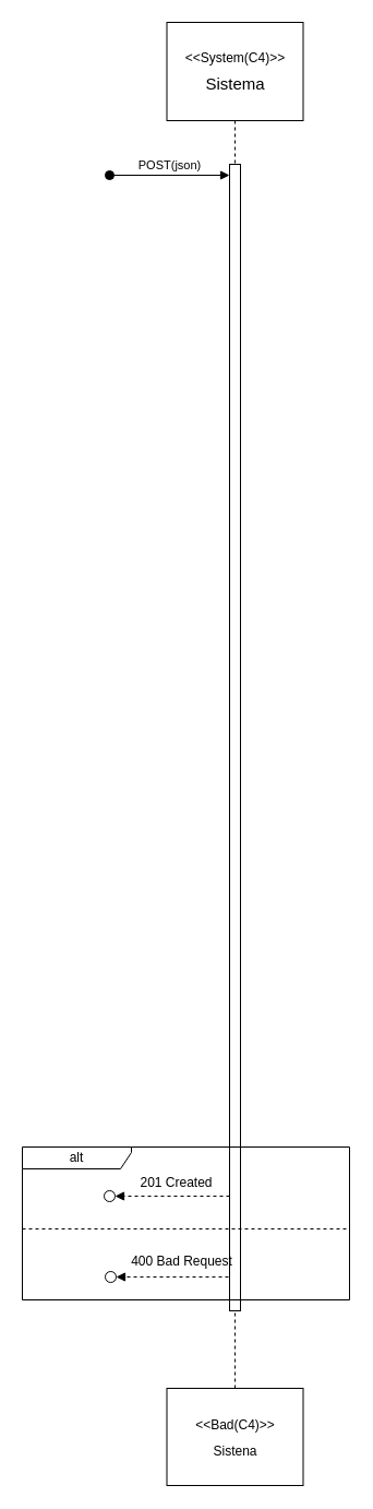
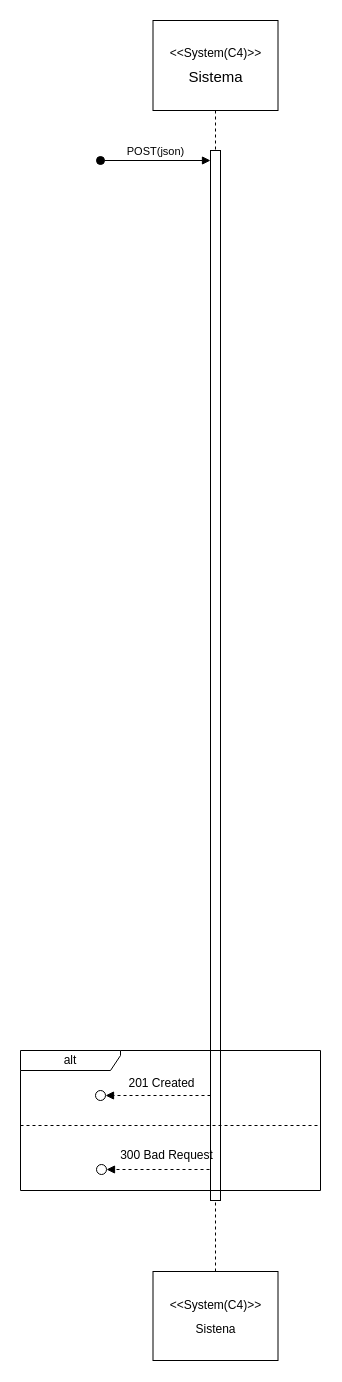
  <mxCell id="0" />
  <mxCell id="1" parent="0" />
  <mxCell id="2" value="&lt;p style=&quot;line-height: 100%;&quot;&gt;&amp;lt;&amp;lt;System(C4)&amp;gt;&amp;gt;&lt;/p&gt;&lt;p style=&quot;line-height: 100%;&quot;&gt;&lt;span style=&quot;font-size: 15px;&quot;&gt;Sistema&lt;/span&gt;&lt;/p&gt;" style="shape=umlLifeline;perimeter=lifelinePerimeter;whiteSpace=wrap;html=1;container=1;dropTarget=0;collapsible=0;recursiveResize=0;outlineConnect=0;portConstraint=eastwest;newEdgeStyle={&quot;curved&quot;:0,&quot;rounded&quot;:0};size=90;" vertex="1" parent="1"><mxGeometry x="152.5" y="20" width="125" height="1280" as="geometry" /></mxCell>
  <mxCell id="3" value="" style="html=1;points=[[0,0,0,0,5],[0,1,0,0,-5],[1,0,0,0,5],[1,1,0,0,-5]];perimeter=orthogonalPerimeter;outlineConnect=0;targetShapes=umlLifeline;portConstraint=eastwest;newEdgeStyle={&quot;curved&quot;:0,&quot;rounded&quot;:0};" vertex="1" parent="1"><mxGeometry x="210" y="150" width="10" height="1050" as="geometry" /></mxCell>
  <mxCell id="4" value="POST(json)" style="html=1;verticalAlign=bottom;startArrow=oval;startFill=1;endArrow=block;startSize=8;curved=0;rounded=0;" edge="1" parent="1"><mxGeometry x="-0.003" width="60" relative="1" as="geometry"><mxPoint x="100" y="160" as="sourcePoint" /><mxPoint x="210" y="160" as="targetPoint" /><mxPoint as="offset" /></mxGeometry></mxCell>
  <mxCell id="5" value="" style="ellipse;html=1;" vertex="1" parent="1"><mxGeometry x="95" y="1090" width="10" height="10" as="geometry" /></mxCell>
  <mxCell id="6" value="" style="html=1;verticalAlign=bottom;labelBackgroundColor=none;endArrow=block;endFill=1;dashed=1;rounded=0;entryX=1;entryY=0.5;entryDx=0;entryDy=0;" edge="1" parent="1" target="5"><mxGeometry width="160" relative="1" as="geometry"><mxPoint x="210" y="1095" as="sourcePoint" /><mxPoint x="478" y="1135" as="targetPoint" /></mxGeometry></mxCell>
  <mxCell id="7" value="201 Created" style="text;html=1;align=center;verticalAlign=middle;resizable=0;points=[];autosize=1;strokeColor=none;fillColor=none;" vertex="1" parent="1"><mxGeometry x="116" y="1068" width="90" height="30" as="geometry" /></mxCell>
- <mxCell id="8" value="&lt;p style=&quot;line-height: 100%;&quot;&gt;&amp;lt;&amp;lt;Bad(C4)&amp;gt;&amp;gt;&lt;/p&gt;&lt;p style=&quot;line-height: 100%;&quot;&gt;Sistena&lt;br&gt;&lt;/p&gt;" style="shape=umlLifeline;perimeter=lifelinePerimeter;whiteSpace=wrap;html=1;container=1;dropTarget=0;collapsible=0;recursiveResize=0;outlineConnect=0;portConstraint=eastwest;newEdgeStyle={&quot;curved&quot;:0,&quot;rounded&quot;:0};size=90;" vertex="1" parent="1"><mxGeometry x="152.5" y="1271" width="125" height="89" as="geometry" /></mxCell>
+ <mxCell id="8" value="&lt;p style=&quot;line-height: 100%;&quot;&gt;&amp;lt;&amp;lt;System(C4)&amp;gt;&amp;gt;&lt;/p&gt;&lt;p style=&quot;line-height: 100%;&quot;&gt;Sistena&lt;br&gt;&lt;/p&gt;" style="shape=umlLifeline;perimeter=lifelinePerimeter;whiteSpace=wrap;html=1;container=1;dropTarget=0;collapsible=0;recursiveResize=0;outlineConnect=0;portConstraint=eastwest;newEdgeStyle={&quot;curved&quot;:0,&quot;rounded&quot;:0};size=90;" vertex="1" parent="1"><mxGeometry x="152.5" y="1271" width="125" height="89" as="geometry" /></mxCell>
  <mxCell id="9" value="alt" style="shape=umlFrame;whiteSpace=wrap;html=1;pointerEvents=0;recursiveResize=0;container=1;collapsible=0;width=100;height=20;" vertex="1" parent="1"><mxGeometry x="20" y="1050" width="300" height="140" as="geometry" /></mxCell>
  <mxCell id="10" value="" style="line;strokeWidth=1;dashed=1;labelPosition=center;verticalLabelPosition=bottom;align=left;verticalAlign=top;spacingLeft=20;spacingTop=15;html=1;whiteSpace=wrap;" vertex="1" parent="9"><mxGeometry y="70" width="300" height="10" as="geometry" /></mxCell>
- <mxCell id="11" value="400&amp;nbsp;Bad Request" style="text;html=1;align=center;verticalAlign=middle;resizable=0;points=[];autosize=1;strokeColor=none;fillColor=none;" vertex="1" parent="9"><mxGeometry x="86" y="90" width="120" height="30" as="geometry" /></mxCell>
+ <mxCell id="11" value="300&amp;nbsp;Bad Request" style="text;html=1;align=center;verticalAlign=middle;resizable=0;points=[];autosize=1;strokeColor=none;fillColor=none;" vertex="1" parent="9"><mxGeometry x="86" y="90" width="120" height="30" as="geometry" /></mxCell>
  <mxCell id="12" value="" style="html=1;verticalAlign=bottom;labelBackgroundColor=none;endArrow=block;endFill=1;dashed=1;rounded=0;entryX=1;entryY=0.5;entryDx=0;entryDy=0;" edge="1" parent="9" target="13"><mxGeometry width="160" relative="1" as="geometry"><mxPoint x="189" y="119" as="sourcePoint" /><mxPoint x="459" y="159" as="targetPoint" /><Array as="points"><mxPoint x="119" y="119" /></Array></mxGeometry></mxCell>
  <mxCell id="13" value="" style="ellipse;html=1;" vertex="1" parent="9"><mxGeometry x="76" y="114" width="10" height="10" as="geometry" /></mxCell>
